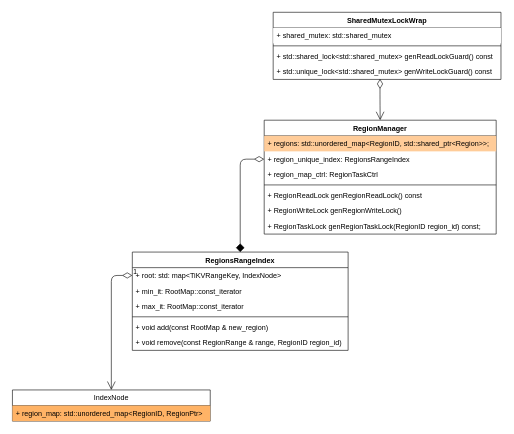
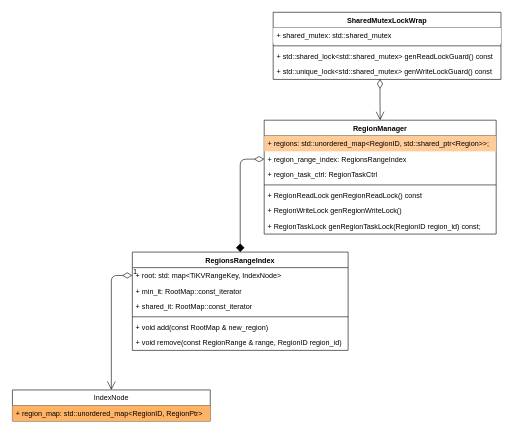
  <mxCell id="0" />
  <mxCell id="1" parent="0" />
  <mxCell id="2" value="" style="endArrow=open;html=1;endSize=12;startArrow=diamondThin;startSize=14;startFill=0;edgeStyle=orthogonalEdgeStyle;align=left;verticalAlign=bottom;exitX=0.469;exitY=0.962;exitDx=0;exitDy=0;exitPerimeter=0;entryX=0.5;entryY=0;entryDx=0;entryDy=0;" diagramCategory="uml" diagramName="Aggregation1" edge="1" parent="1" source="31" target="10"><mxGeometry x="-1" y="3" relative="1" as="geometry"><mxPoint x="617" y="150" as="sourcePoint" /><mxPoint x="777" y="150" as="targetPoint" /></mxGeometry></mxCell>
  <mxCell id="3" value="" style="edgeLabel;html=1;align=center;verticalAlign=middle;resizable=0;points=[];" connectable="0" vertex="1" parent="2"><mxGeometry x="0.019" y="19" relative="1" as="geometry"><mxPoint x="-19" y="-19" as="offset" /></mxGeometry></mxCell>
  <mxCell id="4" value="" style="endArrow=diamond;html=1;endSize=12;startArrow=diamondThin;startSize=14;startFill=0;edgeStyle=orthogonalEdgeStyle;align=left;verticalAlign=bottom;exitX=0;exitY=0.5;exitDx=0;exitDy=0;entryX=0.5;entryY=0;entryDx=0;entryDy=0;" diagramCategory="uml" diagramName="Aggregation1" edge="1" parent="1" source="12" target="18"><mxGeometry x="-1" y="3" relative="1" as="geometry"><mxPoint x="200" y="383" as="sourcePoint" /><mxPoint x="360" y="383" as="targetPoint" /></mxGeometry></mxCell>
  <mxCell id="5" value="1" style="endArrow=open;html=1;endSize=12;startArrow=diamondThin;startSize=14;startFill=0;edgeStyle=orthogonalEdgeStyle;align=left;verticalAlign=bottom;exitX=0;exitY=0.5;exitDx=0;exitDy=0;entryX=0.5;entryY=0;entryDx=0;entryDy=0;" diagramCategory="uml" diagramName="Aggregation1" edge="1" parent="1" source="19" target="25"><mxGeometry x="-1" y="3" relative="1" as="geometry"><mxPoint x="80" y="620" as="sourcePoint" /><mxPoint x="240" y="620" as="targetPoint" /></mxGeometry></mxCell>
  <mxCell id="6" value="" style="edgeLabel;html=1;align=center;verticalAlign=middle;resizable=0;points=[];" connectable="0" vertex="1" parent="5"><mxGeometry x="-0.918" relative="1" as="geometry"><mxPoint as="offset" /></mxGeometry></mxCell>
  <mxCell id="7" value="" style="edgeLabel;html=1;align=center;verticalAlign=middle;resizable=0;points=[];" connectable="0" vertex="1" parent="5"><mxGeometry x="-0.927" y="-3" relative="1" as="geometry"><mxPoint as="offset" /></mxGeometry></mxCell>
  <mxCell id="8" value="" style="edgeLabel;html=1;align=center;verticalAlign=middle;resizable=0;points=[];" connectable="0" vertex="1" parent="5"><mxGeometry x="-0.926" y="1" relative="1" as="geometry"><mxPoint as="offset" /></mxGeometry></mxCell>
  <mxCell id="9" value="" style="edgeLabel;html=1;align=center;verticalAlign=middle;resizable=0;points=[];" connectable="0" vertex="1" parent="5"><mxGeometry x="-0.735" y="2" relative="1" as="geometry"><mxPoint as="offset" /></mxGeometry></mxCell>
  <mxCell id="10" value="RegionManager" style="swimlane;fontStyle=1;align=center;verticalAlign=top;childLayout=stackLayout;horizontal=1;startSize=26;horizontalStack=0;resizeParent=1;resizeParentMax=0;resizeLast=0;collapsible=1;marginBottom=0;fillColor=#FFFFFF;" diagramCategory="uml" diagramName="Class" vertex="1" parent="1"><mxGeometry x="440" y="200" width="387" height="190" as="geometry" /></mxCell>
  <mxCell id="11" value="+ regions: std::unordered_map&lt;RegionID, std::shared_ptr&lt;Region&gt;&gt;;" style="text;strokeColor=none;fillColor=#FFCC99;align=left;verticalAlign=top;spacingLeft=4;spacingRight=4;overflow=hidden;rotatable=0;points=[[0,0.5],[1,0.5]];portConstraint=eastwest;" vertex="1" parent="10"><mxGeometry y="26" width="387" height="26" as="geometry" /></mxCell>
- <mxCell id="12" value="+ region_unique_index: RegionsRangeIndex" style="text;strokeColor=none;fillColor=none;align=left;verticalAlign=top;spacingLeft=4;spacingRight=4;overflow=hidden;rotatable=0;points=[[0,0.5],[1,0.5]];portConstraint=eastwest;" vertex="1" parent="10"><mxGeometry y="52" width="387" height="26" as="geometry" /></mxCell>
- <mxCell id="13" value="+ region_map_ctrl: RegionTaskCtrl" style="text;strokeColor=none;fillColor=none;align=left;verticalAlign=top;spacingLeft=4;spacingRight=4;overflow=hidden;rotatable=0;points=[[0,0.5],[1,0.5]];portConstraint=eastwest;" vertex="1" parent="10"><mxGeometry y="78" width="387" height="26" as="geometry" /></mxCell>
+ <mxCell id="12" value="+ region_range_index: RegionsRangeIndex" style="text;strokeColor=none;fillColor=none;align=left;verticalAlign=top;spacingLeft=4;spacingRight=4;overflow=hidden;rotatable=0;points=[[0,0.5],[1,0.5]];portConstraint=eastwest;" vertex="1" parent="10"><mxGeometry y="52" width="387" height="26" as="geometry" /></mxCell>
+ <mxCell id="13" value="+ region_task_ctrl: RegionTaskCtrl" style="text;strokeColor=none;fillColor=none;align=left;verticalAlign=top;spacingLeft=4;spacingRight=4;overflow=hidden;rotatable=0;points=[[0,0.5],[1,0.5]];portConstraint=eastwest;" vertex="1" parent="10"><mxGeometry y="78" width="387" height="26" as="geometry" /></mxCell>
  <mxCell id="14" value="" style="line;strokeWidth=1;fillColor=none;align=left;verticalAlign=middle;spacingTop=-1;spacingLeft=3;spacingRight=3;rotatable=0;labelPosition=right;points=[];portConstraint=eastwest;" vertex="1" parent="10"><mxGeometry y="104" width="387" height="8" as="geometry" /></mxCell>
  <mxCell id="15" value="+ RegionReadLock genRegionReadLock() const" style="text;strokeColor=none;fillColor=none;align=left;verticalAlign=top;spacingLeft=4;spacingRight=4;overflow=hidden;rotatable=0;points=[[0,0.5],[1,0.5]];portConstraint=eastwest;" vertex="1" parent="10"><mxGeometry y="112" width="387" height="26" as="geometry" /></mxCell>
  <mxCell id="16" value="+ RegionWriteLock genRegionWriteLock()" style="text;strokeColor=none;fillColor=none;align=left;verticalAlign=top;spacingLeft=4;spacingRight=4;overflow=hidden;rotatable=0;points=[[0,0.5],[1,0.5]];portConstraint=eastwest;" vertex="1" parent="10"><mxGeometry y="138" width="387" height="26" as="geometry" /></mxCell>
  <mxCell id="17" value="+ RegionTaskLock genRegionTaskLock(RegionID region_id) const;" style="text;strokeColor=none;fillColor=none;align=left;verticalAlign=top;spacingLeft=4;spacingRight=4;overflow=hidden;rotatable=0;points=[[0,0.5],[1,0.5]];portConstraint=eastwest;" vertex="1" parent="10"><mxGeometry y="164" width="387" height="26" as="geometry" /></mxCell>
  <mxCell id="18" value="RegionsRangeIndex" style="swimlane;fontStyle=1;align=center;verticalAlign=top;childLayout=stackLayout;horizontal=1;startSize=26;horizontalStack=0;resizeParent=1;resizeParentMax=0;resizeLast=0;collapsible=1;marginBottom=0;" diagramCategory="uml" diagramName="Class" vertex="1" parent="1"><mxGeometry x="220" y="420" width="360" height="164" as="geometry" /></mxCell>
  <mxCell id="19" value="+ root: std: map&lt;TiKVRangeKey, IndexNode&gt;" style="text;strokeColor=none;fillColor=none;align=left;verticalAlign=top;spacingLeft=4;spacingRight=4;overflow=hidden;rotatable=0;points=[[0,0.5],[1,0.5]];portConstraint=eastwest;" vertex="1" parent="18"><mxGeometry y="26" width="360" height="26" as="geometry" /></mxCell>
  <mxCell id="20" value="+ min_it: RootMap::const_iterator" style="text;strokeColor=none;fillColor=none;align=left;verticalAlign=top;spacingLeft=4;spacingRight=4;overflow=hidden;rotatable=0;points=[[0,0.5],[1,0.5]];portConstraint=eastwest;" vertex="1" parent="18"><mxGeometry y="52" width="360" height="26" as="geometry" /></mxCell>
- <mxCell id="21" value="+ max_it: RootMap::const_iterator" style="text;strokeColor=none;fillColor=none;align=left;verticalAlign=top;spacingLeft=4;spacingRight=4;overflow=hidden;rotatable=0;points=[[0,0.5],[1,0.5]];portConstraint=eastwest;" vertex="1" parent="18"><mxGeometry y="78" width="360" height="26" as="geometry" /></mxCell>
+ <mxCell id="21" value="+ shared_it: RootMap::const_iterator" style="text;strokeColor=none;fillColor=none;align=left;verticalAlign=top;spacingLeft=4;spacingRight=4;overflow=hidden;rotatable=0;points=[[0,0.5],[1,0.5]];portConstraint=eastwest;" vertex="1" parent="18"><mxGeometry y="78" width="360" height="26" as="geometry" /></mxCell>
  <mxCell id="22" value="" style="line;strokeWidth=1;fillColor=none;align=left;verticalAlign=middle;spacingTop=-1;spacingLeft=3;spacingRight=3;rotatable=0;labelPosition=right;points=[];portConstraint=eastwest;" vertex="1" parent="18"><mxGeometry y="104" width="360" height="8" as="geometry" /></mxCell>
  <mxCell id="23" value="+ void add(const RootMap &amp; new_region)" style="text;strokeColor=none;fillColor=none;align=left;verticalAlign=top;spacingLeft=4;spacingRight=4;overflow=hidden;rotatable=0;points=[[0,0.5],[1,0.5]];portConstraint=eastwest;" vertex="1" parent="18"><mxGeometry y="112" width="360" height="26" as="geometry" /></mxCell>
  <mxCell id="24" value="+ void remove(const RegionRange &amp; range, RegionID region_id)" style="text;strokeColor=none;fillColor=none;align=left;verticalAlign=top;spacingLeft=4;spacingRight=4;overflow=hidden;rotatable=0;points=[[0,0.5],[1,0.5]];portConstraint=eastwest;" vertex="1" parent="18"><mxGeometry y="138" width="360" height="26" as="geometry" /></mxCell>
  <mxCell id="25" value="IndexNode" style="swimlane;fontStyle=0;childLayout=stackLayout;horizontal=1;startSize=26;fillColor=none;horizontalStack=0;resizeParent=1;resizeParentMax=0;resizeLast=0;collapsible=1;marginBottom=0;" diagramCategory="uml" diagramName="Class2" vertex="1" parent="1"><mxGeometry x="20" y="650" width="330" height="52" as="geometry" /></mxCell>
  <mxCell id="26" value="+ region_map: std::unordered_map&lt;RegionID, RegionPtr&gt;" style="text;strokeColor=none;fillColor=#FFB366;align=left;verticalAlign=top;spacingLeft=4;spacingRight=4;overflow=hidden;rotatable=0;points=[[0,0.5],[1,0.5]];portConstraint=eastwest;" vertex="1" parent="25"><mxGeometry y="26" width="330" height="26" as="geometry" /></mxCell>
  <mxCell id="27" value="SharedMutexLockWrap" style="swimlane;fontStyle=1;align=center;verticalAlign=top;childLayout=stackLayout;horizontal=1;startSize=26;horizontalStack=0;resizeParent=1;resizeParentMax=0;resizeLast=0;collapsible=1;marginBottom=0;" diagramCategory="uml" diagramName="Class" vertex="1" parent="1"><mxGeometry x="455" y="20" width="380" height="112" as="geometry" /></mxCell>
  <mxCell id="28" value="+ shared_mutex: std::shared_mutex" style="text;strokeColor=none;fillColor=#FFFFFF;align=left;verticalAlign=top;spacingLeft=4;spacingRight=4;overflow=hidden;rotatable=0;points=[[0,0.5],[1,0.5]];portConstraint=eastwest;gradientColor=#ffffff;" vertex="1" parent="27"><mxGeometry y="26" width="380" height="26" as="geometry" /></mxCell>
  <mxCell id="29" value="" style="line;strokeWidth=1;fillColor=none;align=left;verticalAlign=middle;spacingTop=-1;spacingLeft=3;spacingRight=3;rotatable=0;labelPosition=right;points=[];portConstraint=eastwest;" vertex="1" parent="27"><mxGeometry y="52" width="380" height="8" as="geometry" /></mxCell>
  <mxCell id="30" value="+ std::shared_lock&lt;std::shared_mutex&gt; genReadLockGuard() const" style="text;strokeColor=none;fillColor=none;align=left;verticalAlign=top;spacingLeft=4;spacingRight=4;overflow=hidden;rotatable=0;points=[[0,0.5],[1,0.5]];portConstraint=eastwest;" vertex="1" parent="27"><mxGeometry y="60" width="380" height="26" as="geometry" /></mxCell>
  <mxCell id="31" value="+ std::unique_lock&lt;std::shared_mutex&gt; genWriteLockGuard() const" style="text;strokeColor=none;fillColor=none;align=left;verticalAlign=top;spacingLeft=4;spacingRight=4;overflow=hidden;rotatable=0;points=[[0,0.5],[1,0.5]];portConstraint=eastwest;" vertex="1" parent="27"><mxGeometry y="86" width="380" height="26" as="geometry" /></mxCell>
